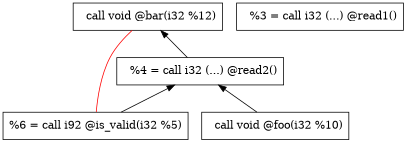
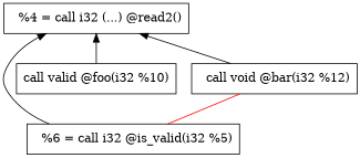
  digraph {
    node [align=left shape=box]
    edge [dir=back]
    n1 [label="  %4 = call i32 (...) @read2()"]
-   n2 [label="%6 = call i92 @is_valid(i32 %5)"]
-   n3 [label="  call void @foo(i32 %10)"]
+   n2 [label="  %6 = call i32 @is_valid(i32 %5)"]
+   n3 [label="call valid @foo(i32 %10)"]
    n4 [label="  call void @bar(i32 %12)"]
-   n5 [label="  %3 = call i32 (...) @read1()"]
    n1 -> n2
    n1 -> n3
-   n4 -> n1
+   n1 -> n4
    n4 -> n2 [color=red dir=none style=solid]
  }
